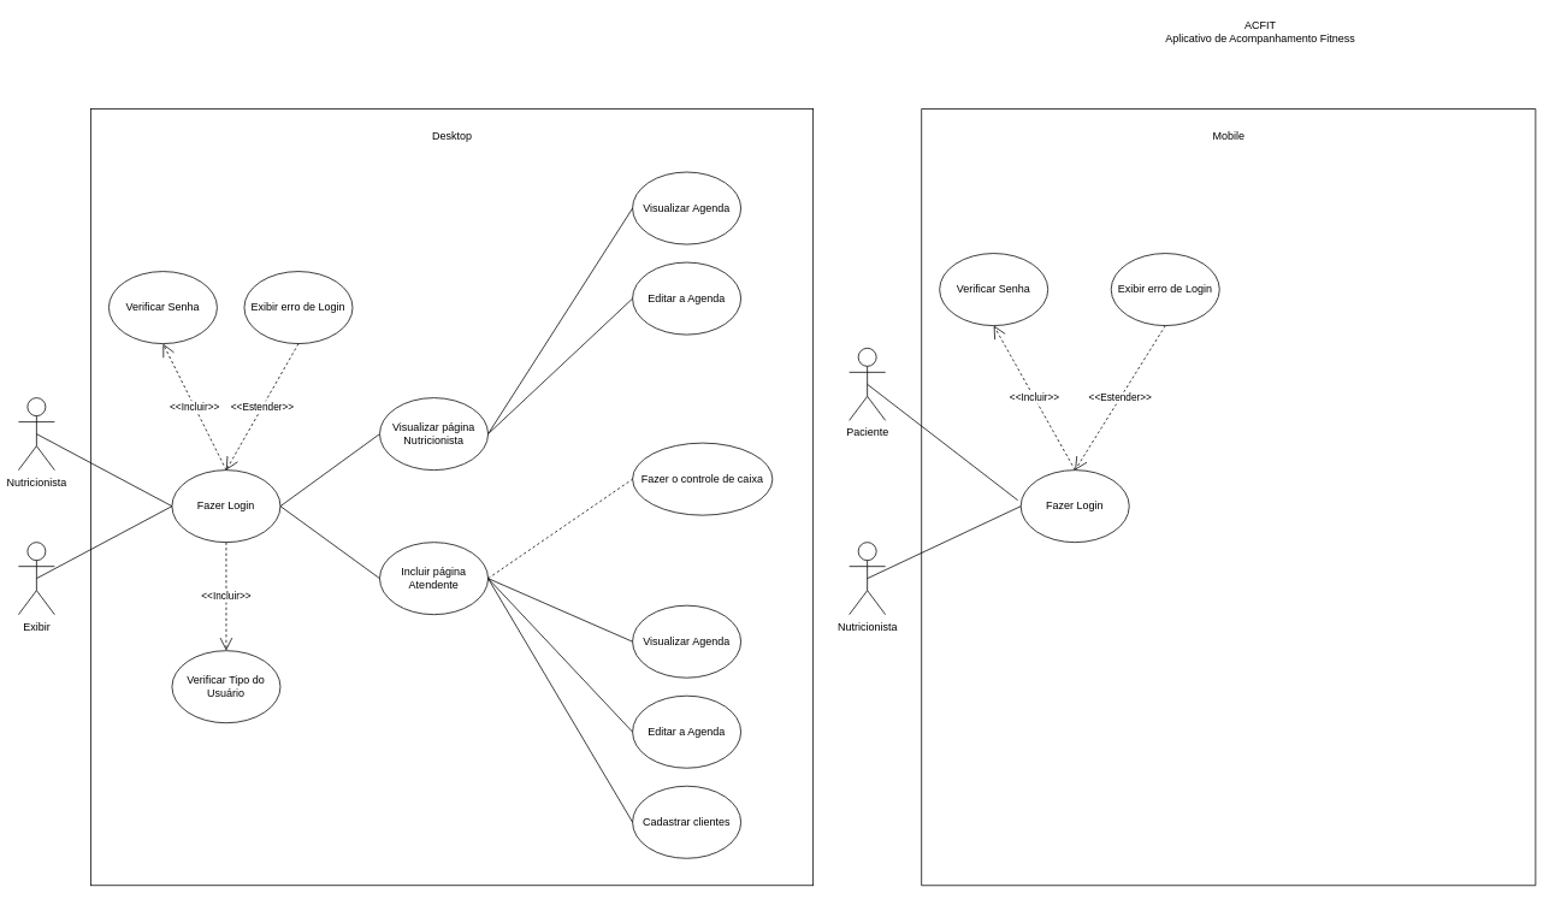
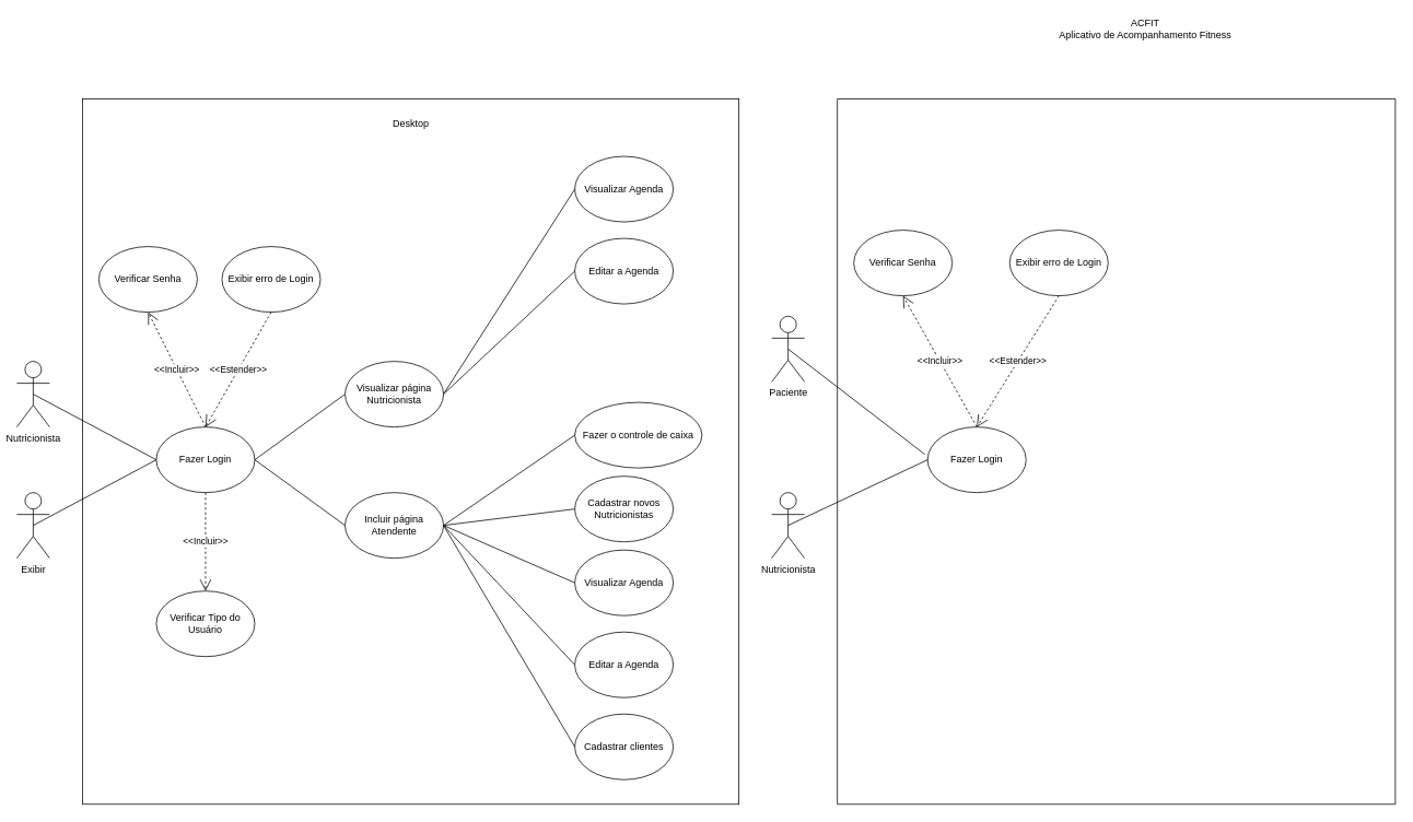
  <mxCell id="0" />
  <mxCell id="1" parent="0" />
  <mxCell id="2" value="" style="html=1;" parent="1" vertex="1"><mxGeometry x="100" y="120" width="800" height="860" as="geometry" /></mxCell>
  <mxCell id="3" value="ACFIT&lt;br&gt;Aplicativo de Acompanhamento Fitness" style="text;html=1;resizable=0;autosize=1;align=center;verticalAlign=middle;points=[];fillColor=none;strokeColor=none;rounded=0;" parent="1" vertex="1"><mxGeometry x="1280" y="20" width="230" height="30" as="geometry" /></mxCell>
  <mxCell id="4" value="Nutricionista" style="shape=umlActor;verticalLabelPosition=bottom;verticalAlign=top;html=1;outlineConnect=0;" parent="1" vertex="1"><mxGeometry x="20" y="440" width="40" height="80" as="geometry" /></mxCell>
  <mxCell id="5" value="Fazer Login" style="ellipse;whiteSpace=wrap;html=1;" parent="1" vertex="1"><mxGeometry x="190" y="520" width="120" height="80" as="geometry" /></mxCell>
  <mxCell id="6" value="Visualizar Agenda&lt;span style=&quot;color: rgba(0 , 0 , 0 , 0) ; font-family: monospace ; font-size: 0px&quot;&gt;%3CmxGraphModel%3E%3Croot%3E%3CmxCell%20id%3D%220%22%2F%3E%3CmxCell%20id%3D%221%22%20parent%3D%220%22%2F%3E%3CmxCell%20id%3D%222%22%20value%3D%22Login%22%20style%3D%22text%3Bhtml%3D1%3Bresizable%3D0%3Bautosize%3D1%3Balign%3Dcenter%3BverticalAlign%3Dmiddle%3Bpoints%3D%5B%5D%3BfillColor%3Dnone%3BstrokeColor%3Dnone%3Brounded%3D0%3B%22%20vertex%3D%221%22%20parent%3D%221%22%3E%3CmxGeometry%20x%3D%22245%22%20y%3D%22270%22%20width%3D%2250%22%20height%3D%2220%22%20as%3D%22geometry%22%2F%3E%3C%2FmxCell%3E%3C%2Froot%3E%3C%2FmxGraphModel%3E&lt;/span&gt;" style="ellipse;whiteSpace=wrap;html=1;" parent="1" vertex="1"><mxGeometry x="700" y="670" width="120" height="80" as="geometry" /></mxCell>
  <mxCell id="7" value="&lt;span style=&quot;font-weight: normal&quot;&gt;Cadastrar clientes&lt;span style=&quot;color: rgba(0 , 0 , 0 , 0) ; font-family: monospace ; font-size: 0px&quot;&gt;mxGraphModelas%3E%3Croot%3E%3CmxCell%20id%3D%220%22%2F%3E%3CmxCell%20id%3D%221%22%20parent%3D%220%22%2F%3E%3CmxCell%20id%3D%222%22%20value%3D%22Login%22%20style%3D%22text%3Bhtml%3D1%3Bresizable%3D0%3Bautosize%3D1%3Balign%3Dcenter%3BverticalAlign%3Dmiddle%3Bpoints%3D%5B%5D%3BfillColor%3Dnone%3BstrokeColor%3Dnone%3Brounded%3D0%3B%22%20vertex%3D%221%22%20parent%3D%221%22%3E%3CmxGeometry%20x%3D%22245%22%20y%3D%22270%22%20width%3D%2250%22%20height%3D%2220%22%20as%3D%22geometry%22%2F%3E%3C%2FmxCell%3E%3C%2Froot%3E%3C%2FmxGraphModel%3E&lt;/span&gt;&lt;/span&gt;" style="ellipse;whiteSpace=wrap;html=1;fontStyle=1" parent="1" vertex="1"><mxGeometry x="700" y="870" width="120" height="80" as="geometry" /></mxCell>
  <mxCell id="8" value="&lt;span style=&quot;font-weight: 400&quot;&gt;Editar a Agenda&lt;/span&gt;" style="ellipse;whiteSpace=wrap;html=1;fontStyle=1" parent="1" vertex="1"><mxGeometry x="700" y="770" width="120" height="80" as="geometry" /></mxCell>
  <mxCell id="9" value="&lt;span style=&quot;font-weight: 400&quot;&gt;Fazer o controle de caixa&lt;/span&gt;" style="ellipse;whiteSpace=wrap;html=1;fontStyle=1" parent="1" vertex="1"><mxGeometry x="700" y="490" width="155" height="80" as="geometry" /></mxCell>
  <mxCell id="10" value="Verificar Senha" style="ellipse;whiteSpace=wrap;html=1;" parent="1" vertex="1"><mxGeometry x="120" y="300" width="120" height="80" as="geometry" /></mxCell>
  <mxCell id="11" value="Exibir erro de Login" style="ellipse;whiteSpace=wrap;html=1;" parent="1" vertex="1"><mxGeometry x="270" y="300" width="120" height="80" as="geometry" /></mxCell>
+ <mxCell id="12" value="Cadastrar novos Nutricionistas" style="ellipse;whiteSpace=wrap;html=1;" parent="1" vertex="1"><mxGeometry x="700" y="580" width="120" height="80" as="geometry" /></mxCell>
  <mxCell id="13" value="" style="endArrow=none;html=1;rounded=0;entryX=0;entryY=0.5;entryDx=0;entryDy=0;exitX=0.5;exitY=0.5;exitDx=0;exitDy=0;exitPerimeter=0;" parent="1" source="4" target="5" edge="1"><mxGeometry width="50" height="50" relative="1" as="geometry"><mxPoint x="560" y="600" as="sourcePoint" /><mxPoint x="610" y="550" as="targetPoint" /></mxGeometry></mxCell>
  <mxCell id="14" value="&amp;lt;&amp;lt;Incluir&amp;gt;&amp;gt;" style="endArrow=open;endSize=12;dashed=1;html=1;rounded=0;entryX=0.5;entryY=1;entryDx=0;entryDy=0;exitX=0.5;exitY=0;exitDx=0;exitDy=0;" parent="1" source="5" target="10" edge="1"><mxGeometry width="160" relative="1" as="geometry"><mxPoint x="500" y="610" as="sourcePoint" /><mxPoint x="660" y="610" as="targetPoint" /></mxGeometry></mxCell>
  <mxCell id="15" value="&amp;lt;&amp;lt;Estender&amp;gt;&amp;gt;" style="endArrow=open;endSize=12;dashed=1;html=1;rounded=0;entryX=0.5;entryY=0;entryDx=0;entryDy=0;exitX=0.5;exitY=1;exitDx=0;exitDy=0;" parent="1" source="11" target="5" edge="1"><mxGeometry width="160" relative="1" as="geometry"><mxPoint x="500" y="610" as="sourcePoint" /><mxPoint x="660" y="610" as="targetPoint" /></mxGeometry></mxCell>
  <mxCell id="16" value="" style="endArrow=none;html=1;rounded=0;exitX=1;exitY=0.5;exitDx=0;exitDy=0;entryX=0;entryY=0.5;entryDx=0;entryDy=0;" parent="1" source="5" target="17" edge="1"><mxGeometry width="50" height="50" relative="1" as="geometry"><mxPoint x="320" y="479" as="sourcePoint" /><mxPoint x="480" y="479" as="targetPoint" /></mxGeometry></mxCell>
  <mxCell id="17" value="Visualizar página Nutricionista" style="ellipse;whiteSpace=wrap;html=1;" parent="1" vertex="1"><mxGeometry x="420" y="440" width="120" height="80" as="geometry" /></mxCell>
  <mxCell id="18" value="Incluir página Atendente" style="ellipse;whiteSpace=wrap;html=1;" parent="1" vertex="1"><mxGeometry x="420" y="600" width="120" height="80" as="geometry" /></mxCell>
  <mxCell id="19" value="" style="endArrow=none;html=1;rounded=0;exitX=1;exitY=0.5;exitDx=0;exitDy=0;entryX=0;entryY=0.5;entryDx=0;entryDy=0;" parent="1" source="5" target="18" edge="1"><mxGeometry width="50" height="50" relative="1" as="geometry"><mxPoint x="320" y="490" as="sourcePoint" /><mxPoint x="440" y="440" as="targetPoint" /></mxGeometry></mxCell>
- <mxCell id="20" value="" style="endArrow=none;html=1;rounded=0;exitX=1;exitY=0.5;exitDx=0;exitDy=0;entryX=0;entryY=0.5;entryDx=0;entryDy=0;dashed=1;" parent="1" source="18" target="9" edge="1"><mxGeometry width="50" height="50" relative="1" as="geometry"><mxPoint x="320" y="490" as="sourcePoint" /><mxPoint x="440" y="540" as="targetPoint" /></mxGeometry></mxCell>
+ <mxCell id="20" value="" style="endArrow=none;html=1;rounded=0;exitX=1;exitY=0.5;exitDx=0;exitDy=0;entryX=0;entryY=0.5;entryDx=0;entryDy=0;" parent="1" source="18" target="9" edge="1"><mxGeometry width="50" height="50" relative="1" as="geometry"><mxPoint x="320" y="490" as="sourcePoint" /><mxPoint x="440" y="540" as="targetPoint" /></mxGeometry></mxCell>
+ <mxCell id="21" value="" style="endArrow=none;html=1;rounded=0;exitX=1;exitY=0.5;exitDx=0;exitDy=0;entryX=0;entryY=0.5;entryDx=0;entryDy=0;" parent="1" source="18" target="12" edge="1"><mxGeometry width="50" height="50" relative="1" as="geometry"><mxPoint x="560" y="540" as="sourcePoint" /><mxPoint x="610" y="540" as="targetPoint" /></mxGeometry></mxCell>
  <mxCell id="22" value="Visualizar Agenda&lt;span style=&quot;color: rgba(0 , 0 , 0 , 0) ; font-family: monospace ; font-size: 0px&quot;&gt;%3CmxGraphModel%3E%3Croot%3E%3CmxCell%20id%3D%220%22%2F%3E%3CmxCell%20id%3D%221%22%20parent%3D%220%22%2F%3E%3CmxCell%20id%3D%222%22%20value%3D%22Login%22%20style%3D%22text%3Bhtml%3D1%3Bresizable%3D0%3Bautosize%3D1%3Balign%3Dcenter%3BverticalAlign%3Dmiddle%3Bpoints%3D%5B%5D%3BfillColor%3Dnone%3BstrokeColor%3Dnone%3Brounded%3D0%3B%22%20vertex%3D%221%22%20parent%3D%221%22%3E%3CmxGeometry%20x%3D%22245%22%20y%3D%22270%22%20width%3D%2250%22%20height%3D%2220%22%20as%3D%22geometry%22%2F%3E%3C%2FmxCell%3E%3C%2Froot%3E%3C%2FmxGraphModel%3E&lt;/span&gt;" style="ellipse;whiteSpace=wrap;html=1;" parent="1" vertex="1"><mxGeometry x="700" y="190" width="120" height="80" as="geometry" /></mxCell>
  <mxCell id="23" value="&lt;span style=&quot;font-weight: 400&quot;&gt;Editar a Agenda&lt;/span&gt;" style="ellipse;whiteSpace=wrap;html=1;fontStyle=1" parent="1" vertex="1"><mxGeometry x="700" y="290" width="120" height="80" as="geometry" /></mxCell>
  <mxCell id="24" value="" style="endArrow=none;html=1;rounded=0;exitX=1;exitY=0.5;exitDx=0;exitDy=0;entryX=0;entryY=0.5;entryDx=0;entryDy=0;" parent="1" source="18" target="6" edge="1"><mxGeometry width="50" height="50" relative="1" as="geometry"><mxPoint x="560" y="540" as="sourcePoint" /><mxPoint x="610" y="630" as="targetPoint" /></mxGeometry></mxCell>
  <mxCell id="25" value="" style="endArrow=none;html=1;rounded=0;exitX=1;exitY=0.5;exitDx=0;exitDy=0;entryX=0;entryY=0.5;entryDx=0;entryDy=0;" parent="1" source="18" target="8" edge="1"><mxGeometry width="50" height="50" relative="1" as="geometry"><mxPoint x="560" y="540" as="sourcePoint" /><mxPoint x="610" y="720" as="targetPoint" /></mxGeometry></mxCell>
  <mxCell id="26" value="" style="endArrow=none;html=1;rounded=0;exitX=1;exitY=0.5;exitDx=0;exitDy=0;entryX=0;entryY=0.5;entryDx=0;entryDy=0;" parent="1" source="18" target="7" edge="1"><mxGeometry width="50" height="50" relative="1" as="geometry"><mxPoint x="560" y="540" as="sourcePoint" /><mxPoint x="610" y="820" as="targetPoint" /></mxGeometry></mxCell>
  <mxCell id="27" value="" style="endArrow=none;html=1;rounded=0;exitX=1;exitY=0.5;exitDx=0;exitDy=0;entryX=0;entryY=0.5;entryDx=0;entryDy=0;" parent="1" source="17" target="23" edge="1"><mxGeometry width="50" height="50" relative="1" as="geometry"><mxPoint x="560" y="440" as="sourcePoint" /><mxPoint x="610" y="440" as="targetPoint" /></mxGeometry></mxCell>
  <mxCell id="28" value="" style="endArrow=none;html=1;rounded=0;entryX=0;entryY=0.5;entryDx=0;entryDy=0;exitX=1;exitY=0.5;exitDx=0;exitDy=0;" parent="1" source="17" target="22" edge="1"><mxGeometry width="50" height="50" relative="1" as="geometry"><mxPoint x="550" y="430" as="sourcePoint" /><mxPoint x="610" y="340" as="targetPoint" /></mxGeometry></mxCell>
  <mxCell id="29" value="Exibir" style="shape=umlActor;verticalLabelPosition=bottom;verticalAlign=top;html=1;outlineConnect=0;" parent="1" vertex="1"><mxGeometry x="20" y="600" width="40" height="80" as="geometry" /></mxCell>
  <mxCell id="30" value="" style="endArrow=none;html=1;rounded=0;entryX=0;entryY=0.5;entryDx=0;entryDy=0;exitX=0.5;exitY=0.5;exitDx=0;exitDy=0;exitPerimeter=0;" parent="1" source="29" target="5" edge="1"><mxGeometry width="50" height="50" relative="1" as="geometry"><mxPoint x="50" y="640" as="sourcePoint" /><mxPoint x="200" y="630" as="targetPoint" /></mxGeometry></mxCell>
  <mxCell id="31" value="Verificar Tipo do Usuário" style="ellipse;whiteSpace=wrap;html=1;" parent="1" vertex="1"><mxGeometry x="190" y="720" width="120" height="80" as="geometry" /></mxCell>
  <mxCell id="32" value="&amp;lt;&amp;lt;Incluir&amp;gt;&amp;gt;" style="endArrow=open;endSize=12;dashed=1;html=1;rounded=0;entryX=0.5;entryY=0;entryDx=0;entryDy=0;exitX=0.5;exitY=1;exitDx=0;exitDy=0;" parent="1" source="5" target="31" edge="1"><mxGeometry width="160" relative="1" as="geometry"><mxPoint x="260" y="530" as="sourcePoint" /><mxPoint x="190" y="390" as="targetPoint" /></mxGeometry></mxCell>
  <mxCell id="33" value="Desktop" style="text;html=1;resizable=0;autosize=1;align=center;verticalAlign=middle;points=[];fillColor=none;strokeColor=none;rounded=0;" vertex="1" parent="1"><mxGeometry x="470" y="140" width="60" height="20" as="geometry" /></mxCell>
  <mxCell id="34" value="" style="verticalLabelPosition=bottom;verticalAlign=top;html=1;shape=mxgraph.basic.rect;fillColor2=none;strokeWidth=1;size=20;indent=5;" vertex="1" parent="1"><mxGeometry x="1020" y="120" width="680" height="860" as="geometry" /></mxCell>
- <mxCell id="35" value="Mobile" style="text;html=1;resizable=0;autosize=1;align=center;verticalAlign=middle;points=[];fillColor=none;strokeColor=none;rounded=0;" vertex="1" parent="1"><mxGeometry x="1335" y="140" width="50" height="20" as="geometry" /></mxCell>
  <mxCell id="36" value="Paciente" style="shape=umlActor;verticalLabelPosition=bottom;verticalAlign=top;html=1;outlineConnect=0;" vertex="1" parent="1"><mxGeometry x="940" y="385" width="40" height="80" as="geometry" /></mxCell>
  <mxCell id="37" value="Fazer Login" style="ellipse;whiteSpace=wrap;html=1;" vertex="1" parent="1"><mxGeometry x="1130" y="520" width="120" height="80" as="geometry" /></mxCell>
  <mxCell id="38" value="Verificar Senha" style="ellipse;whiteSpace=wrap;html=1;" vertex="1" parent="1"><mxGeometry x="1040" y="280" width="120" height="80" as="geometry" /></mxCell>
  <mxCell id="39" value="Exibir erro de Login" style="ellipse;whiteSpace=wrap;html=1;" vertex="1" parent="1"><mxGeometry x="1230" y="280" width="120" height="80" as="geometry" /></mxCell>
  <mxCell id="40" value="&amp;lt;&amp;lt;Incluir&amp;gt;&amp;gt;" style="endArrow=open;endSize=12;dashed=1;html=1;rounded=0;entryX=0.5;entryY=1;entryDx=0;entryDy=0;exitX=0.5;exitY=0;exitDx=0;exitDy=0;" edge="1" parent="1" target="38" source="37"><mxGeometry width="160" relative="1" as="geometry"><mxPoint x="1250" y="440" as="sourcePoint" /><mxPoint x="1660" y="530" as="targetPoint" /></mxGeometry></mxCell>
  <mxCell id="41" value="&amp;lt;&amp;lt;Estender&amp;gt;&amp;gt;" style="endArrow=open;endSize=12;dashed=1;html=1;rounded=0;exitX=0.5;exitY=1;exitDx=0;exitDy=0;entryX=0.5;entryY=0;entryDx=0;entryDy=0;" edge="1" parent="1" source="39" target="37"><mxGeometry width="160" relative="1" as="geometry"><mxPoint x="1500" y="530" as="sourcePoint" /><mxPoint x="1250" y="440" as="targetPoint" /></mxGeometry></mxCell>
  <mxCell id="42" value="" style="endArrow=none;html=1;rounded=0;entryX=-0.028;entryY=0.418;entryDx=0;entryDy=0;exitX=0.5;exitY=0.5;exitDx=0;exitDy=0;exitPerimeter=0;entryPerimeter=0;" edge="1" parent="1" source="36" target="37"><mxGeometry width="50" height="50" relative="1" as="geometry"><mxPoint x="1045" y="410" as="sourcePoint" /><mxPoint x="1195" y="490" as="targetPoint" /></mxGeometry></mxCell>
  <mxCell id="43" value="Nutricionista" style="shape=umlActor;verticalLabelPosition=bottom;verticalAlign=top;html=1;outlineConnect=0;" vertex="1" parent="1"><mxGeometry x="940" y="600" width="40" height="80" as="geometry" /></mxCell>
  <mxCell id="44" value="" style="endArrow=none;html=1;rounded=0;exitX=0.5;exitY=0.5;exitDx=0;exitDy=0;exitPerimeter=0;entryX=0;entryY=0.5;entryDx=0;entryDy=0;" edge="1" parent="1" source="43" target="37"><mxGeometry width="50" height="50" relative="1" as="geometry"><mxPoint x="990" y="638.28" as="sourcePoint" /><mxPoint x="1221.64" y="641.72" as="targetPoint" /></mxGeometry></mxCell>
